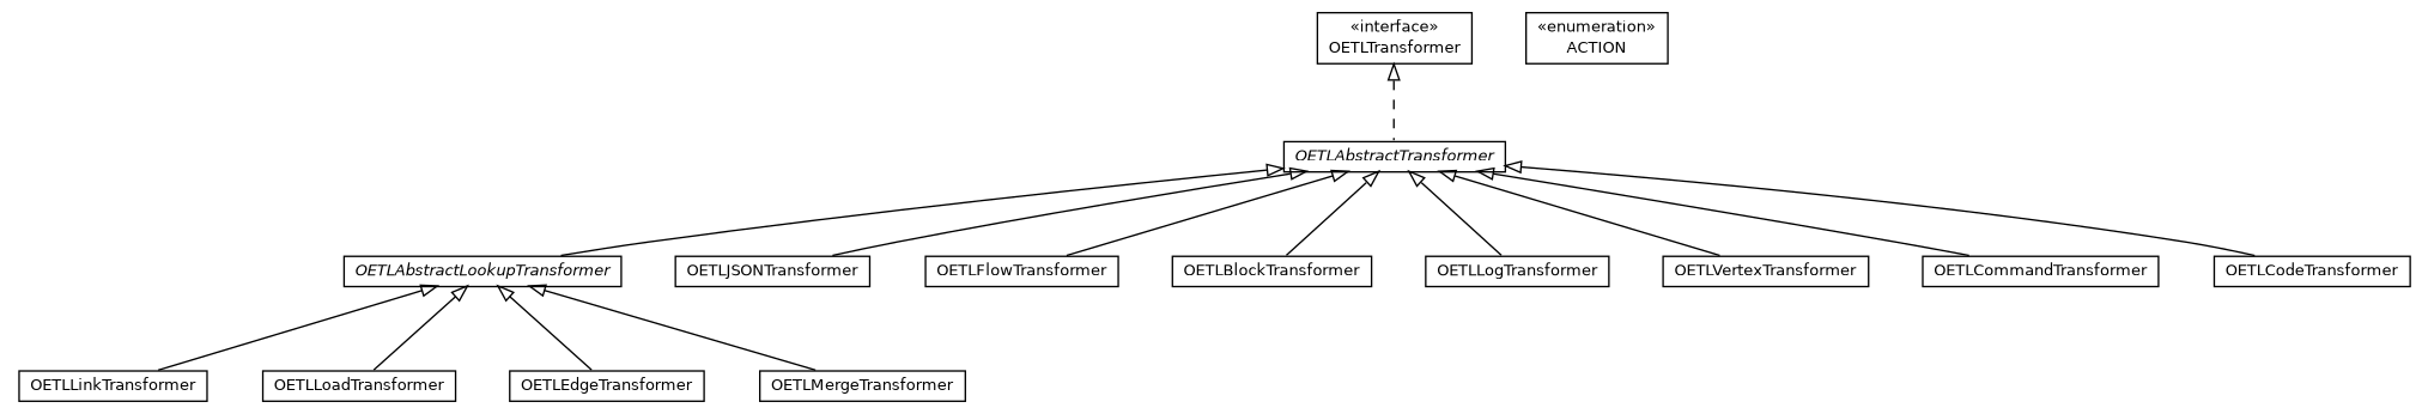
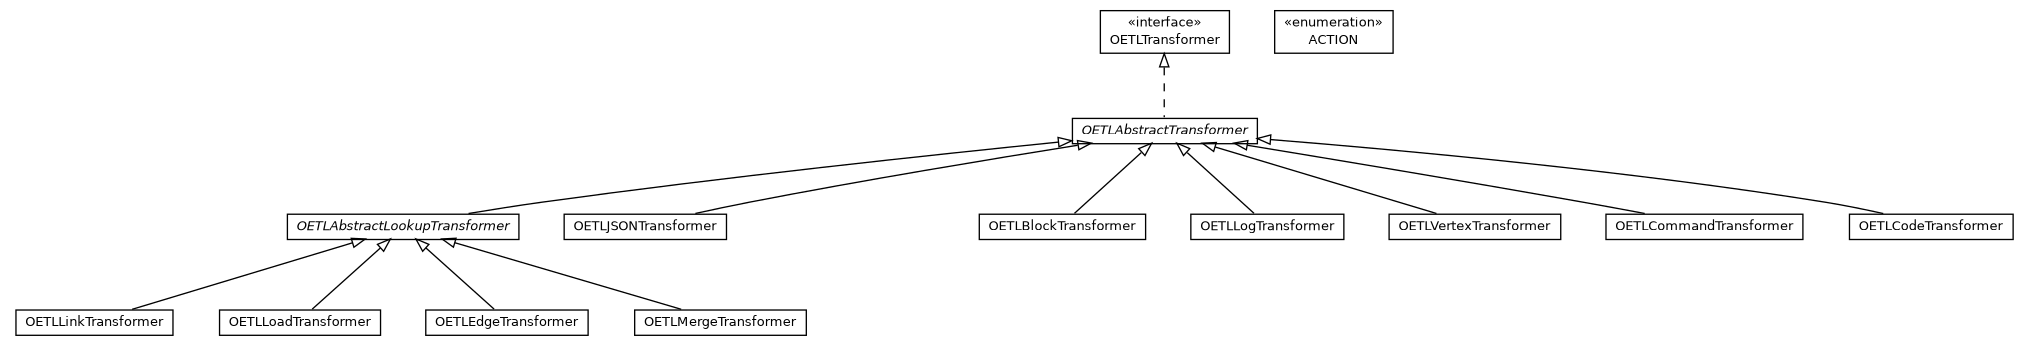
  digraph {
    nodesep=0.25
    ranksep=0.5
    node [fontcolor=black fontname=Helvetica fontsize=10.0 shape=plaintext]
    edge [arrowtail=empty dir=back fontname=Helvetica fontsize=10 headport=p labelfontname=Helvetica labelfontsize=10 tailport=p]
    n1 [label=<<table title="com.orientechnologies.orient.etl.transformer.OETLLinkTransformer" border="0" cellborder="1" cellspacing="0" cellpadding="2" port="p" href="./OETLLinkTransformer.html"> 		<tr><td><table border="0" cellspacing="0" cellpadding="1"> <tr><td align="center" balign="center"> OETLLinkTransformer </td></tr> 		</table></td></tr> 		</table>>]
    n2 [label=<<table title="com.orientechnologies.orient.etl.transformer.OETLLoadTransformer" border="0" cellborder="1" cellspacing="0" cellpadding="2" port="p" href="./OETLLoadTransformer.html"> 		<tr><td><table border="0" cellspacing="0" cellpadding="1"> <tr><td align="center" balign="center"> OETLLoadTransformer </td></tr> 		</table></td></tr> 		</table>>]
    n3 [label=<<table title="com.orientechnologies.orient.etl.transformer.OETLTransformer" border="0" cellborder="1" cellspacing="0" cellpadding="2" port="p" href="./OETLTransformer.html"> 		<tr><td><table border="0" cellspacing="0" cellpadding="1"> <tr><td align="center" balign="center"> &#171;interface&#187; </td></tr> <tr><td align="center" balign="center"> OETLTransformer </td></tr> 		</table></td></tr> 		</table>>]
    n4 [label=<<table title="com.orientechnologies.orient.etl.transformer.OETLAbstractTransformer" border="0" cellborder="1" cellspacing="0" cellpadding="2" port="p" href="./OETLAbstractTransformer.html"> 		<tr><td><table border="0" cellspacing="0" cellpadding="1"> <tr><td align="center" balign="center"><font face="Helvetica-Oblique"> OETLAbstractTransformer </font></td></tr> 		</table></td></tr> 		</table>>]
    n5 [label=<<table title="com.orientechnologies.orient.etl.transformer.OETLAbstractLookupTransformer" border="0" cellborder="1" cellspacing="0" cellpadding="2" port="p" href="./OETLAbstractLookupTransformer.html"> 		<tr><td><table border="0" cellspacing="0" cellpadding="1"> <tr><td align="center" balign="center"><font face="Helvetica-Oblique"> OETLAbstractLookupTransformer </font></td></tr> 		</table></td></tr> 		</table>>]
    n6 [label=<<table title="com.orientechnologies.orient.etl.transformer.OETLJSONTransformer" border="0" cellborder="1" cellspacing="0" cellpadding="2" port="p" href="./OETLJSONTransformer.html"> 		<tr><td><table border="0" cellspacing="0" cellpadding="1"> <tr><td align="center" balign="center"> OETLJSONTransformer </td></tr> 		</table></td></tr> 		</table>>]
-   n7 [label=<<table title="com.orientechnologies.orient.etl.transformer.OETLFlowTransformer" border="0" cellborder="1" cellspacing="0" cellpadding="2" port="p" href="./OETLFlowTransformer.html"> 		<tr><td><table border="0" cellspacing="0" cellpadding="1"> <tr><td align="center" balign="center"> OETLFlowTransformer </td></tr> 		</table></td></tr> 		</table>>]
    n8 [label=<<table title="com.orientechnologies.orient.etl.transformer.OETLBlockTransformer" border="0" cellborder="1" cellspacing="0" cellpadding="2" port="p" href="./OETLBlockTransformer.html"> 		<tr><td><table border="0" cellspacing="0" cellpadding="1"> <tr><td align="center" balign="center"> OETLBlockTransformer </td></tr> 		</table></td></tr> 		</table>>]
    n9 [label=<<table title="com.orientechnologies.orient.etl.transformer.OETLLogTransformer" border="0" cellborder="1" cellspacing="0" cellpadding="2" port="p" href="./OETLLogTransformer.html"> 		<tr><td><table border="0" cellspacing="0" cellpadding="1"> <tr><td align="center" balign="center"> OETLLogTransformer </td></tr> 		</table></td></tr> 		</table>>]
    n10 [label=<<table title="com.orientechnologies.orient.etl.transformer.OETLVertexTransformer" border="0" cellborder="1" cellspacing="0" cellpadding="2" port="p" href="./OETLVertexTransformer.html"> 		<tr><td><table border="0" cellspacing="0" cellpadding="1"> <tr><td align="center" balign="center"> OETLVertexTransformer </td></tr> 		</table></td></tr> 		</table>>]
    n11 [label=<<table title="com.orientechnologies.orient.etl.transformer.OETLCommandTransformer" border="0" cellborder="1" cellspacing="0" cellpadding="2" port="p" href="./OETLCommandTransformer.html"> 		<tr><td><table border="0" cellspacing="0" cellpadding="1"> <tr><td align="center" balign="center"> OETLCommandTransformer </td></tr> 		</table></td></tr> 		</table>>]
    n12 [label=<<table title="com.orientechnologies.orient.etl.transformer.OETLCodeTransformer" border="0" cellborder="1" cellspacing="0" cellpadding="2" port="p" href="./OETLCodeTransformer.html"> 		<tr><td><table border="0" cellspacing="0" cellpadding="1"> <tr><td align="center" balign="center"> OETLCodeTransformer </td></tr> 		</table></td></tr> 		</table>>]
    n13 [label=<<table title="com.orientechnologies.orient.etl.transformer.OETLEdgeTransformer" border="0" cellborder="1" cellspacing="0" cellpadding="2" port="p" href="./OETLEdgeTransformer.html"> 		<tr><td><table border="0" cellspacing="0" cellpadding="1"> <tr><td align="center" balign="center"> OETLEdgeTransformer </td></tr> 		</table></td></tr> 		</table>>]
    n14 [label=<<table title="com.orientechnologies.orient.etl.transformer.OETLMergeTransformer" border="0" cellborder="1" cellspacing="0" cellpadding="2" port="p" href="./OETLMergeTransformer.html"> 		<tr><td><table border="0" cellspacing="0" cellpadding="1"> <tr><td align="center" balign="center"> OETLMergeTransformer </td></tr> 		</table></td></tr> 		</table>>]
    n15 [label=<<table title="com.orientechnologies.orient.etl.transformer.OETLAbstractLookupTransformer.ACTION" border="0" cellborder="1" cellspacing="0" cellpadding="2" port="p" href="./OETLAbstractLookupTransformer.ACTION.html"> 		<tr><td><table border="0" cellspacing="0" cellpadding="1"> <tr><td align="center" balign="center"> &#171;enumeration&#187; </td></tr> <tr><td align="center" balign="center"> ACTION </td></tr> 		</table></td></tr> 		</table>>]
    n3 -> n4 [style=dashed]
    n4 -> n5
    n4 -> n6
-   n4 -> n7
    n4 -> n8
    n4 -> n9
    n4 -> n10
    n4 -> n11
    n4 -> n12
    n5 -> n1
    n5 -> n2
    n5 -> n13
    n5 -> n14
  }
